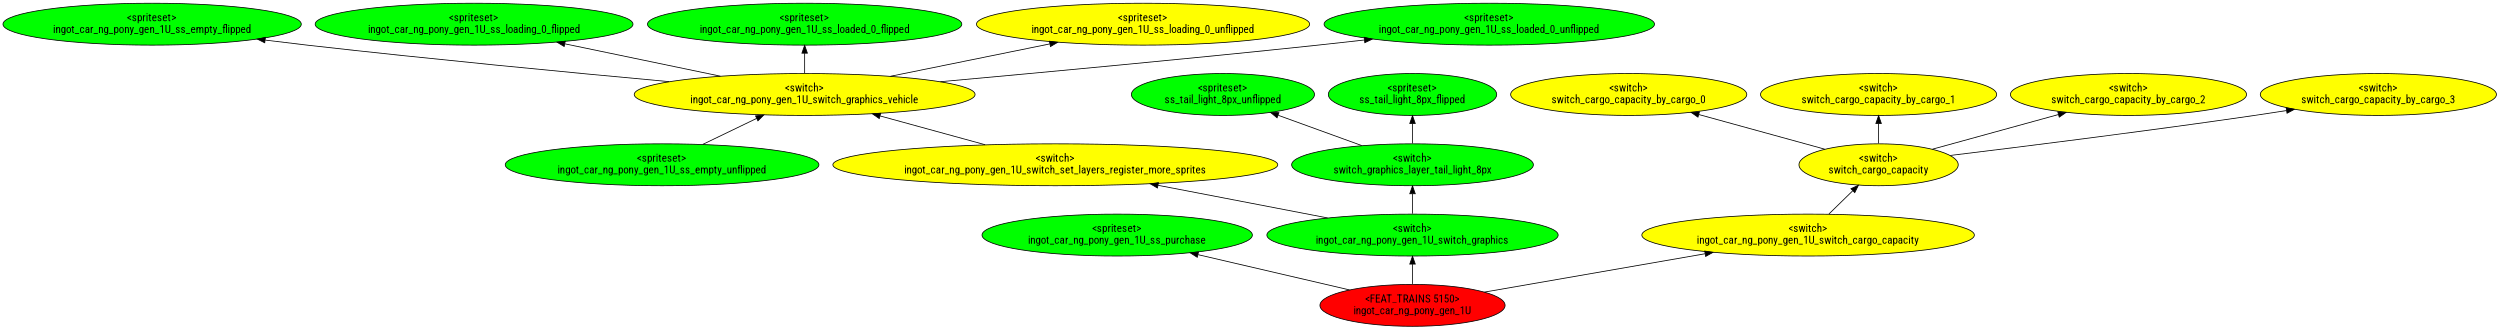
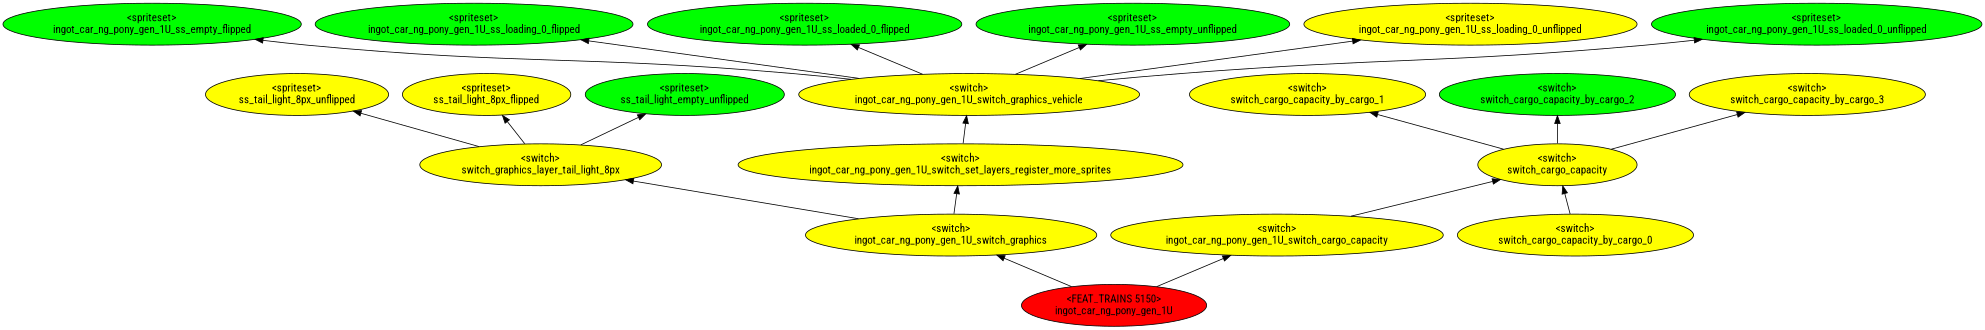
  digraph {
    fontname="Roboto Condensed"
    rankdir=BT
    node [fillcolor=yellow fontname="Roboto Condensed" style=filled]
    edge [fontname="Roboto Condensed"]
-   n1 [fillcolor=green label="<spriteset>\nss_tail_light_8px_unflipped"]
-   n2 [fillcolor=green label="<spriteset>\nss_tail_light_8px_flipped"]
-   n4 [fillcolor=green label="<switch>\nswitch_graphics_layer_tail_light_8px"]
+   n1 [label="<spriteset>\nss_tail_light_8px_unflipped"]
+   n2 [label="<spriteset>\nss_tail_light_8px_flipped"]
+   n3 [fillcolor=green label="<spriteset>\nss_tail_light_empty_unflipped"]
+   n4 [label="<switch>\nswitch_graphics_layer_tail_light_8px"]
    n5 [label="<switch>\nswitch_cargo_capacity_by_cargo_0"]
    n6 [label="<switch>\nswitch_cargo_capacity_by_cargo_1"]
-   n7 [label="<switch>\nswitch_cargo_capacity_by_cargo_2"]
+   n7 [fillcolor=green label="<switch>\nswitch_cargo_capacity_by_cargo_2"]
    n8 [label="<switch>\nswitch_cargo_capacity_by_cargo_3"]
    n9 [label="<switch>\nswitch_cargo_capacity"]
    n10 [fillcolor=green label="<spriteset>\ningot_car_ng_pony_gen_1U_ss_empty_flipped"]
    n11 [fillcolor=green label="<spriteset>\ningot_car_ng_pony_gen_1U_ss_loading_0_flipped"]
    n12 [fillcolor=green label="<spriteset>\ningot_car_ng_pony_gen_1U_ss_loaded_0_flipped"]
    n13 [fillcolor=green label="<spriteset>\ningot_car_ng_pony_gen_1U_ss_empty_unflipped"]
    n14 [label="<spriteset>\ningot_car_ng_pony_gen_1U_ss_loading_0_unflipped"]
    n15 [fillcolor=green label="<spriteset>\ningot_car_ng_pony_gen_1U_ss_loaded_0_unflipped"]
    n16 [label="<switch>\ningot_car_ng_pony_gen_1U_switch_graphics_vehicle"]
-   n17 [fillcolor=green label="<spriteset>\ningot_car_ng_pony_gen_1U_ss_purchase"]
    n18 [label="<switch>\ningot_car_ng_pony_gen_1U_switch_set_layers_register_more_sprites"]
-   n19 [fillcolor=green label="<switch>\ningot_car_ng_pony_gen_1U_switch_graphics"]
+   n19 [label="<switch>\ningot_car_ng_pony_gen_1U_switch_graphics"]
    n20 [label="<switch>\ningot_car_ng_pony_gen_1U_switch_cargo_capacity"]
    n21 [fillcolor=red label="<FEAT_TRAINS 5150>\ningot_car_ng_pony_gen_1U"]
    n4 -> n1
    n4 -> n2
-   n9 -> n5
+   n4 -> n3
+   n5 -> n9
    n9 -> n6
    n9 -> n7
    n9 -> n8
    n16 -> n10
    n16 -> n11
    n16 -> n12
-   n13 -> n16
+   n16 -> n13
    n16 -> n14
    n16 -> n15
    n18 -> n16
    n19 -> n4
    n19 -> n18
    n20 -> n9
-   n21 -> n17
    n21 -> n19
    n21 -> n20
  }
